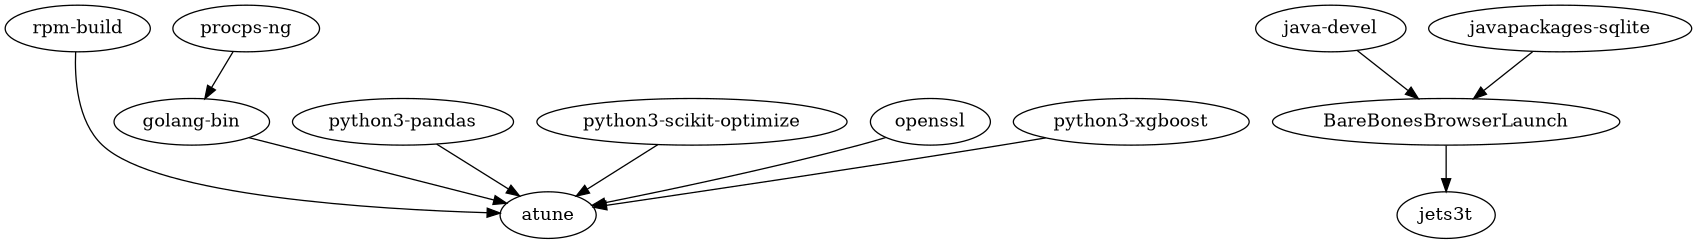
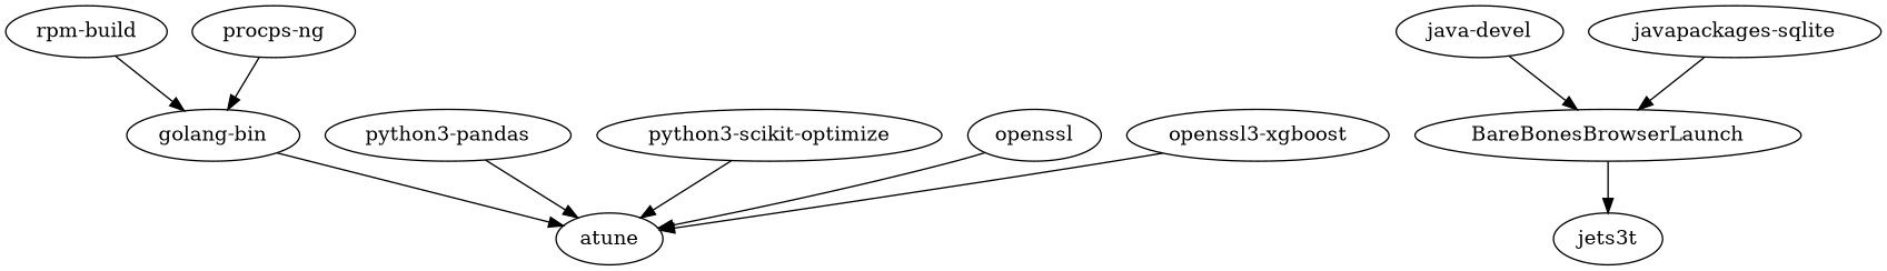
  digraph {
    "rpm-build"
    atune
    BareBonesBrowserLaunch
    jets3t
    "python3-pandas"
    "java-devel"
    n7 [label="javapackages-sqlite"]
    "python3-scikit-optimize"
    "golang-bin"
    "procps-ng"
    openssl
-   "python3-xgboost"
-   "rpm-build" -> atune
+   "python3-xgboost" [label="openssl3-xgboost"]
+   "rpm-build" -> "golang-bin"
    BareBonesBrowserLaunch -> jets3t
    "python3-pandas" -> atune
    "java-devel" -> BareBonesBrowserLaunch
    n7 -> BareBonesBrowserLaunch
    "python3-scikit-optimize" -> atune
    "golang-bin" -> atune
    "procps-ng" -> "golang-bin"
    openssl -> atune
    "python3-xgboost" -> atune
  }
